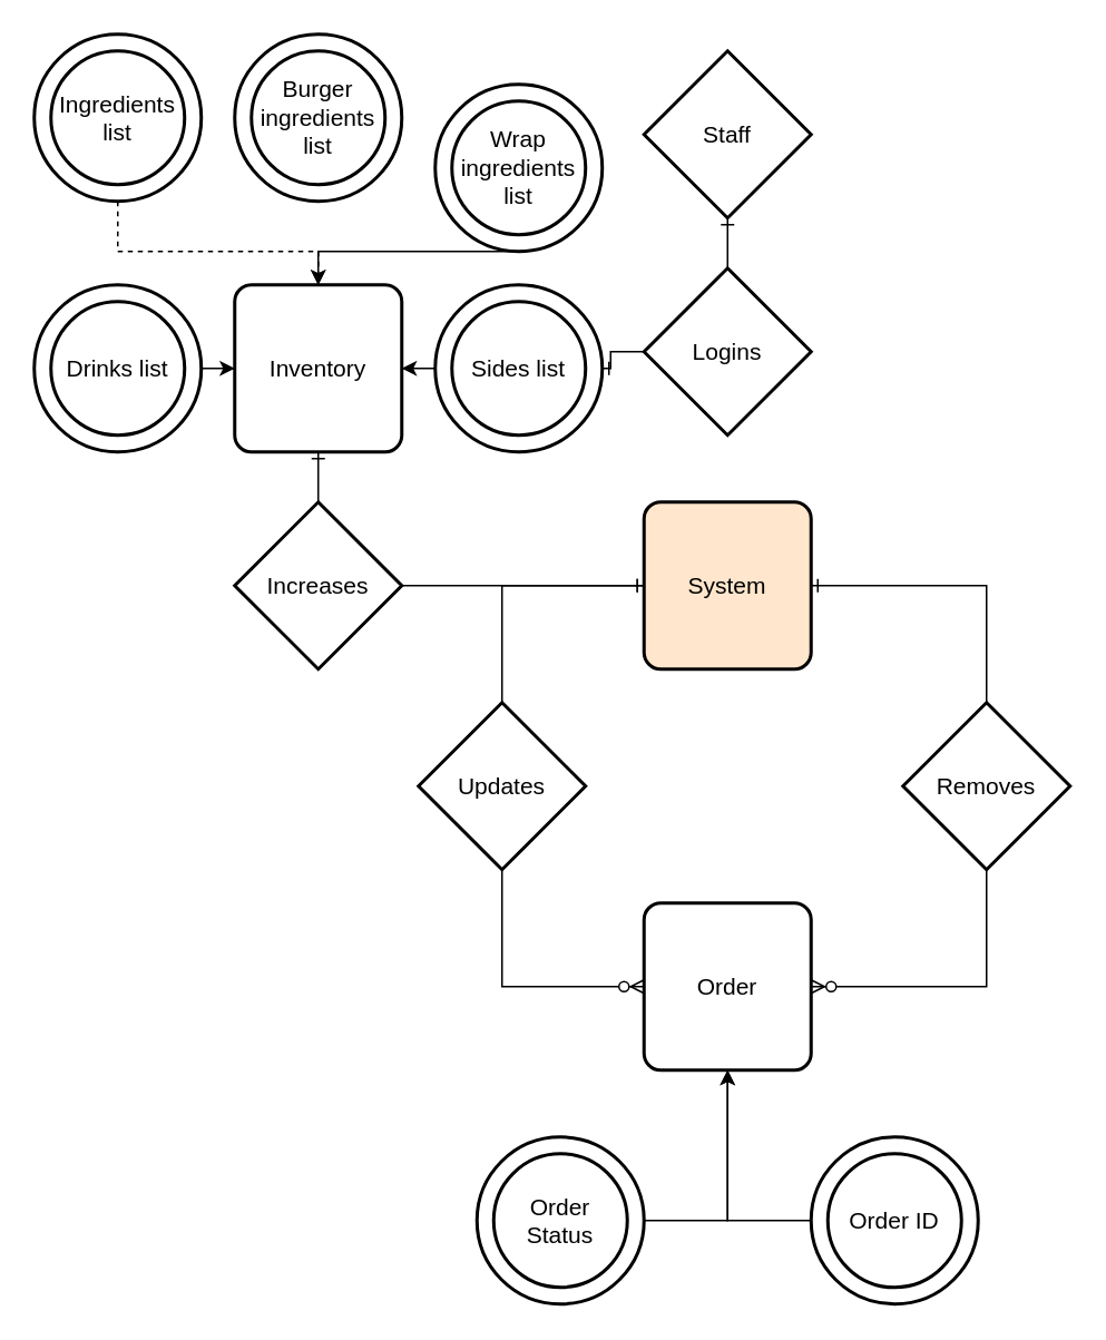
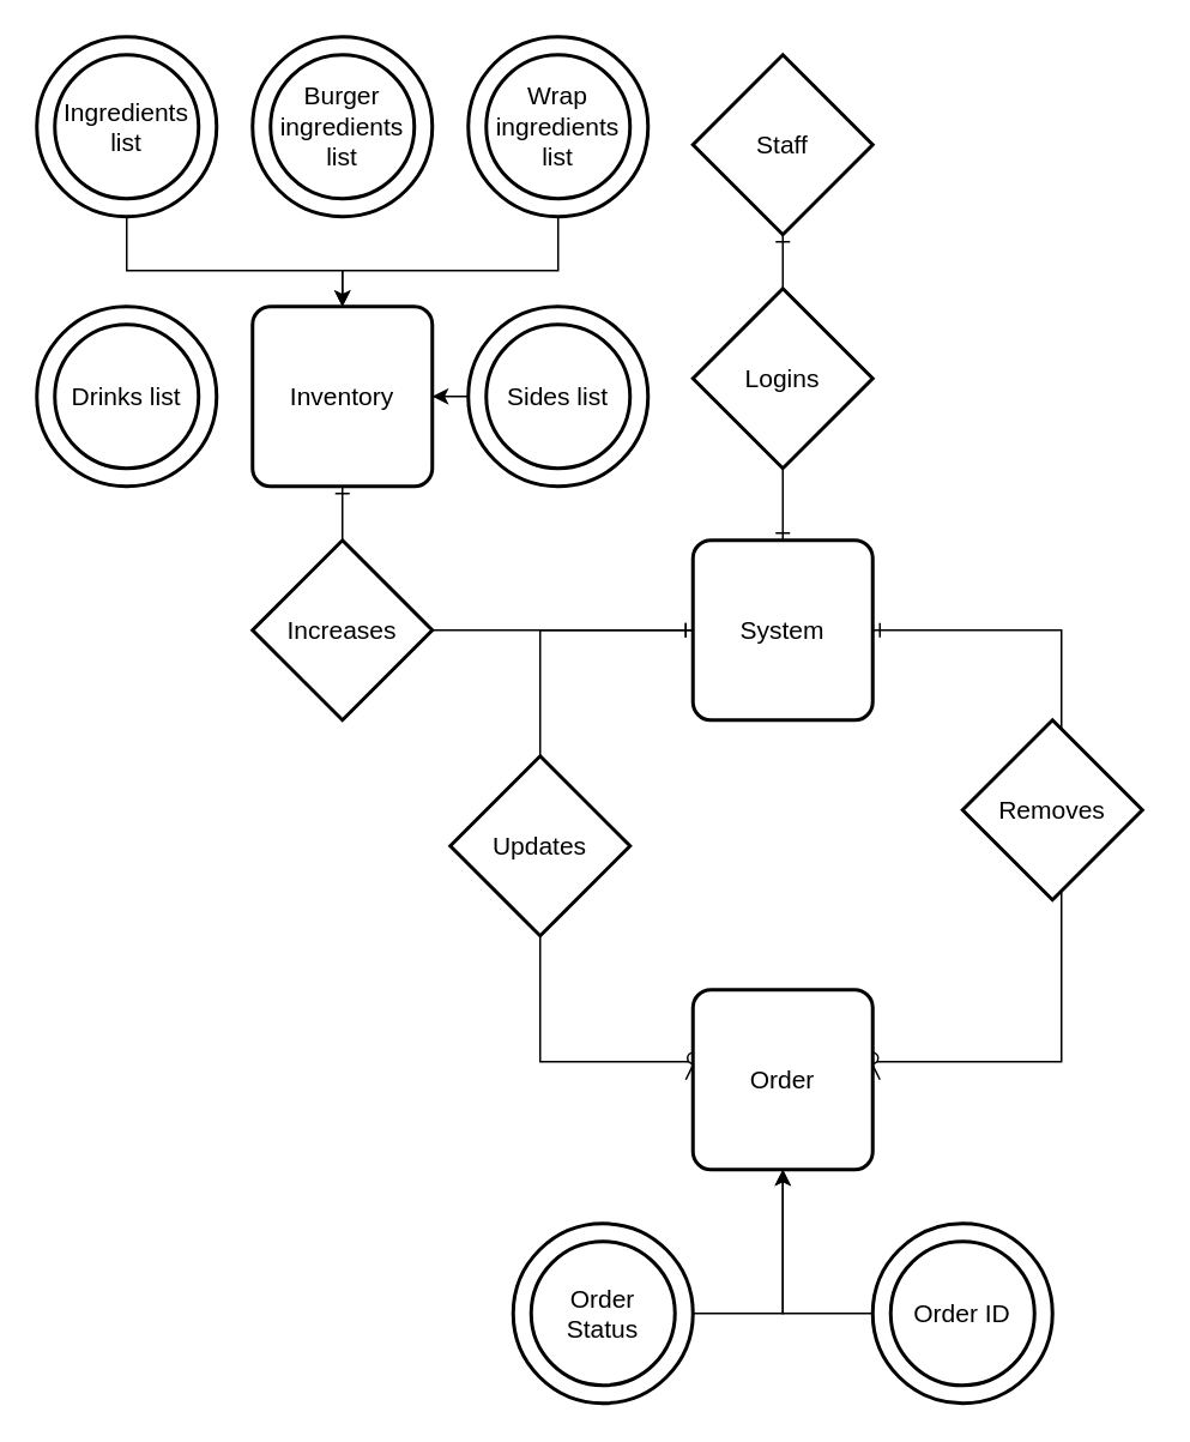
  <mxCell id="0" />
  <mxCell id="1" parent="0" />
  <mxCell id="2" value="Staff" style="rhombus;strokeWidth=2;arcSize=10;whiteSpace=wrap;html=1;align=center;fontSize=14;" vertex="1" parent="1"><mxGeometry x="385" y="30" width="100" height="100" as="geometry" /></mxCell>
- <mxCell id="3" style="edgeStyle=orthogonalEdgeStyle;rounded=0;orthogonalLoop=1;jettySize=auto;html=1;endArrow=ERone;endFill=0;strokeWidth=1;" edge="1" parent="1" source="5" target="28"><mxGeometry relative="1" as="geometry" /></mxCell>
+ <mxCell id="3" style="edgeStyle=orthogonalEdgeStyle;rounded=0;orthogonalLoop=1;jettySize=auto;html=1;entryX=0.5;entryY=0;entryDx=0;entryDy=0;endArrow=ERone;endFill=0;strokeWidth=1;" edge="1" parent="1" source="5" target="6"><mxGeometry relative="1" as="geometry" /></mxCell>
  <mxCell id="4" style="edgeStyle=orthogonalEdgeStyle;rounded=0;orthogonalLoop=1;jettySize=auto;html=1;entryX=0.5;entryY=1;entryDx=0;entryDy=0;endArrow=ERone;endFill=0;strokeWidth=1;" edge="1" parent="1" source="5" target="2"><mxGeometry relative="1" as="geometry" /></mxCell>
  <mxCell id="5" value="Logins" style="shape=rhombus;strokeWidth=2;fontSize=17;perimeter=rhombusPerimeter;whiteSpace=wrap;html=1;align=center;fontSize=14;" vertex="1" parent="1"><mxGeometry x="385" y="160" width="100" height="100" as="geometry" /></mxCell>
- <mxCell id="6" value="System" style="strokeWidth=2;rounded=1;arcSize=10;whiteSpace=wrap;html=1;align=center;fontSize=14;fillColor=#ffe6cc;" vertex="1" parent="1"><mxGeometry x="385" y="300" width="100" height="100" as="geometry" /></mxCell>
+ <mxCell id="6" value="System" style="strokeWidth=2;rounded=1;arcSize=10;whiteSpace=wrap;html=1;align=center;fontSize=14;" vertex="1" parent="1"><mxGeometry x="385" y="300" width="100" height="100" as="geometry" /></mxCell>
  <mxCell id="7" style="edgeStyle=orthogonalEdgeStyle;rounded=0;orthogonalLoop=1;jettySize=auto;html=1;entryX=0;entryY=0.5;entryDx=0;entryDy=0;endArrow=ERone;endFill=0;" edge="1" parent="1" source="9" target="6"><mxGeometry relative="1" as="geometry"><Array as="points"><mxPoint x="300" y="350" /></Array></mxGeometry></mxCell>
  <mxCell id="8" style="edgeStyle=orthogonalEdgeStyle;rounded=0;orthogonalLoop=1;jettySize=auto;html=1;entryX=0;entryY=0.5;entryDx=0;entryDy=0;endArrow=ERzeroToMany;endFill=1;strokeWidth=1;" edge="1" parent="1" source="9" target="13"><mxGeometry relative="1" as="geometry"><Array as="points"><mxPoint x="300" y="590" /></Array></mxGeometry></mxCell>
  <mxCell id="9" value="Updates" style="shape=rhombus;strokeWidth=2;fontSize=17;perimeter=rhombusPerimeter;whiteSpace=wrap;html=1;align=center;fontSize=14;" vertex="1" parent="1"><mxGeometry x="250" y="420" width="100" height="100" as="geometry" /></mxCell>
  <mxCell id="10" style="edgeStyle=orthogonalEdgeStyle;rounded=0;orthogonalLoop=1;jettySize=auto;html=1;entryX=1;entryY=0.5;entryDx=0;entryDy=0;endArrow=ERone;endFill=0;" edge="1" parent="1" source="12" target="6"><mxGeometry relative="1" as="geometry"><Array as="points"><mxPoint x="590" y="350" /></Array></mxGeometry></mxCell>
  <mxCell id="11" style="edgeStyle=orthogonalEdgeStyle;rounded=0;orthogonalLoop=1;jettySize=auto;html=1;entryX=1;entryY=0.5;entryDx=0;entryDy=0;endArrow=ERzeroToMany;endFill=1;strokeWidth=1;" edge="1" parent="1" source="12" target="13"><mxGeometry relative="1" as="geometry"><Array as="points"><mxPoint x="590" y="590" /></Array></mxGeometry></mxCell>
- <mxCell id="12" value="Removes" style="shape=rhombus;strokeWidth=2;fontSize=17;perimeter=rhombusPerimeter;whiteSpace=wrap;html=1;align=center;fontSize=14;" vertex="1" parent="1"><mxGeometry x="540" y="420" width="100" height="100" as="geometry" /></mxCell>
- <mxCell id="13" value="Order" style="strokeWidth=2;rounded=1;arcSize=10;whiteSpace=wrap;html=1;align=center;fontSize=14;" vertex="1" parent="1"><mxGeometry x="385" y="540" width="100" height="100" as="geometry" /></mxCell>
+ <mxCell id="12" value="Removes" style="shape=rhombus;strokeWidth=2;fontSize=17;perimeter=rhombusPerimeter;whiteSpace=wrap;html=1;align=center;fontSize=14;" vertex="1" parent="1"><mxGeometry x="535" y="400" width="100" height="100" as="geometry" /></mxCell>
+ <mxCell id="13" value="Order" style="strokeWidth=2;rounded=1;arcSize=10;whiteSpace=wrap;html=1;align=center;fontSize=14;" vertex="1" parent="1"><mxGeometry x="385" y="550" width="100" height="100" as="geometry" /></mxCell>
  <mxCell id="14" style="edgeStyle=orthogonalEdgeStyle;rounded=0;orthogonalLoop=1;jettySize=auto;html=1;entryX=0.5;entryY=1;entryDx=0;entryDy=0;exitX=0;exitY=0.5;exitDx=0;exitDy=0;" edge="1" parent="1" source="15" target="13"><mxGeometry relative="1" as="geometry"><Array as="points"><mxPoint x="435" y="730" /></Array></mxGeometry></mxCell>
  <mxCell id="15" value="Order ID" style="ellipse;shape=doubleEllipse;margin=10;strokeWidth=2;fontSize=14;whiteSpace=wrap;html=1;align=center;" vertex="1" parent="1"><mxGeometry x="485" y="680" width="100" height="100" as="geometry" /></mxCell>
  <mxCell id="16" style="edgeStyle=orthogonalEdgeStyle;rounded=0;orthogonalLoop=1;jettySize=auto;html=1;entryX=0.5;entryY=1;entryDx=0;entryDy=0;" edge="1" parent="1" source="17" target="13"><mxGeometry relative="1" as="geometry"><Array as="points"><mxPoint x="435" y="730" /></Array></mxGeometry></mxCell>
  <mxCell id="17" value="Order Status" style="ellipse;shape=doubleEllipse;margin=10;strokeWidth=2;fontSize=14;whiteSpace=wrap;html=1;align=center;" vertex="1" parent="1"><mxGeometry x="285" y="680" width="100" height="100" as="geometry" /></mxCell>
  <mxCell id="18" value="Inventory" style="strokeWidth=2;rounded=1;arcSize=10;whiteSpace=wrap;html=1;align=center;fontSize=14;" vertex="1" parent="1"><mxGeometry x="140" y="170" width="100" height="100" as="geometry" /></mxCell>
  <mxCell id="19" style="edgeStyle=orthogonalEdgeStyle;rounded=0;orthogonalLoop=1;jettySize=auto;html=1;entryX=0;entryY=0.5;entryDx=0;entryDy=0;endArrow=ERone;endFill=0;strokeWidth=1;" edge="1" parent="1" source="21" target="6"><mxGeometry relative="1" as="geometry" /></mxCell>
  <mxCell id="20" style="edgeStyle=orthogonalEdgeStyle;rounded=0;orthogonalLoop=1;jettySize=auto;html=1;endArrow=ERone;endFill=0;strokeWidth=1;" edge="1" parent="1" source="21" target="18"><mxGeometry relative="1" as="geometry" /></mxCell>
  <mxCell id="21" value="Increases" style="shape=rhombus;strokeWidth=2;fontSize=17;perimeter=rhombusPerimeter;whiteSpace=wrap;html=1;align=center;fontSize=14;" vertex="1" parent="1"><mxGeometry x="140" y="300" width="100" height="100" as="geometry" /></mxCell>
- <mxCell id="22" style="edgeStyle=orthogonalEdgeStyle;rounded=0;orthogonalLoop=1;jettySize=auto;html=1;entryX=0.5;entryY=0;entryDx=0;entryDy=0;endArrow=classic;endFill=1;strokeWidth=1;dashed=1;" edge="1" parent="1" source="23" target="18"><mxGeometry relative="1" as="geometry"><Array as="points"><mxPoint x="70" y="150" /><mxPoint x="190" y="150" /></Array></mxGeometry></mxCell>
+ <mxCell id="22" style="edgeStyle=orthogonalEdgeStyle;rounded=0;orthogonalLoop=1;jettySize=auto;html=1;entryX=0.5;entryY=0;entryDx=0;entryDy=0;endArrow=classic;endFill=1;strokeWidth=1;" edge="1" parent="1" source="23" target="18"><mxGeometry relative="1" as="geometry"><Array as="points"><mxPoint x="70" y="150" /><mxPoint x="190" y="150" /></Array></mxGeometry></mxCell>
  <mxCell id="23" value="Ingredients list" style="ellipse;shape=doubleEllipse;margin=10;strokeWidth=2;fontSize=14;whiteSpace=wrap;html=1;align=center;" vertex="1" parent="1"><mxGeometry x="20" y="20" width="100" height="100" as="geometry" /></mxCell>
  <mxCell id="24" value="Burger ingredients list" style="ellipse;shape=doubleEllipse;margin=10;strokeWidth=2;fontSize=14;whiteSpace=wrap;html=1;align=center;" vertex="1" parent="1"><mxGeometry x="140" y="20" width="100" height="100" as="geometry" /></mxCell>
  <mxCell id="25" style="edgeStyle=orthogonalEdgeStyle;rounded=0;orthogonalLoop=1;jettySize=auto;html=1;entryX=0.5;entryY=0;entryDx=0;entryDy=0;endArrow=classic;endFill=1;strokeWidth=1;" edge="1" parent="1" source="26" target="18"><mxGeometry relative="1" as="geometry"><Array as="points"><mxPoint x="310" y="150" /><mxPoint x="190" y="150" /></Array></mxGeometry></mxCell>
- <mxCell id="26" value="Wrap ingredients list" style="ellipse;shape=doubleEllipse;margin=10;strokeWidth=2;fontSize=14;whiteSpace=wrap;html=1;align=center;" vertex="1" parent="1"><mxGeometry x="260" y="50" width="100" height="100" as="geometry" /></mxCell>
+ <mxCell id="26" value="Wrap ingredients list" style="ellipse;shape=doubleEllipse;margin=10;strokeWidth=2;fontSize=14;whiteSpace=wrap;html=1;align=center;" vertex="1" parent="1"><mxGeometry x="260" y="20" width="100" height="100" as="geometry" /></mxCell>
  <mxCell id="27" style="edgeStyle=orthogonalEdgeStyle;rounded=0;orthogonalLoop=1;jettySize=auto;html=1;endArrow=classic;endFill=1;strokeWidth=1;" edge="1" parent="1" source="28" target="18"><mxGeometry relative="1" as="geometry" /></mxCell>
  <mxCell id="28" value="Sides list" style="ellipse;shape=doubleEllipse;margin=10;strokeWidth=2;fontSize=14;whiteSpace=wrap;html=1;align=center;" vertex="1" parent="1"><mxGeometry x="260" y="170" width="100" height="100" as="geometry" /></mxCell>
- <mxCell id="29" style="edgeStyle=orthogonalEdgeStyle;rounded=0;orthogonalLoop=1;jettySize=auto;html=1;entryX=0;entryY=0.5;entryDx=0;entryDy=0;endArrow=classic;endFill=1;strokeWidth=1;" edge="1" parent="1" source="30" target="18"><mxGeometry relative="1" as="geometry" /></mxCell>
  <mxCell id="30" value="Drinks list" style="ellipse;shape=doubleEllipse;margin=10;strokeWidth=2;fontSize=14;whiteSpace=wrap;html=1;align=center;" vertex="1" parent="1"><mxGeometry x="20" y="170" width="100" height="100" as="geometry" /></mxCell>
